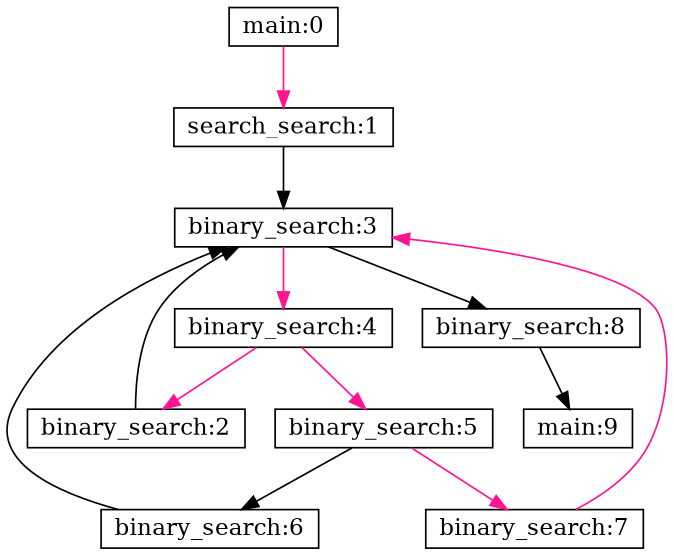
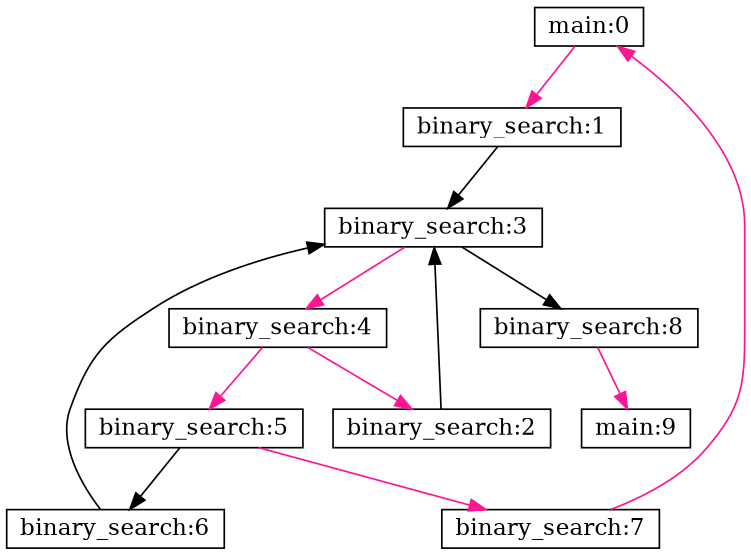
  digraph {
    node [shape=record]
    edge [color=deeppink]
    "main:0" [height=.1 width=.1]
-   "binary_search:1" [height=.1 width=.1 label="search_search:1"]
+   "binary_search:1" [height=.1 width=.1]
    "binary_search:3" [height=.1 width=.1]
    "binary_search:4" [height=.1 width=.1]
    "binary_search:8" [height=.1 width=.1]
    "binary_search:2" [height=.1 width=.1]
    "binary_search:5" [height=.1 width=.1]
    "main:9" [height=.1 width=.1]
    "binary_search:6" [height=.1 width=.1]
    "binary_search:7" [height=.1 width=.1]
    "main:0" -> "binary_search:1"
    "binary_search:1" -> "binary_search:3" [color=black]
    "binary_search:3" -> "binary_search:4"
    "binary_search:3" -> "binary_search:8" [color=black]
    "binary_search:4" -> "binary_search:2"
    "binary_search:4" -> "binary_search:5"
-   "binary_search:8" -> "main:9" [color=black]
+   "binary_search:8" -> "main:9"
    "binary_search:2" -> "binary_search:3" [color=black]
    "binary_search:5" -> "binary_search:6" [color=black]
    "binary_search:5" -> "binary_search:7"
    "binary_search:6" -> "binary_search:3" [color=black]
-   "binary_search:7" -> "binary_search:3"
+   "binary_search:7" -> "main:0"
  }
